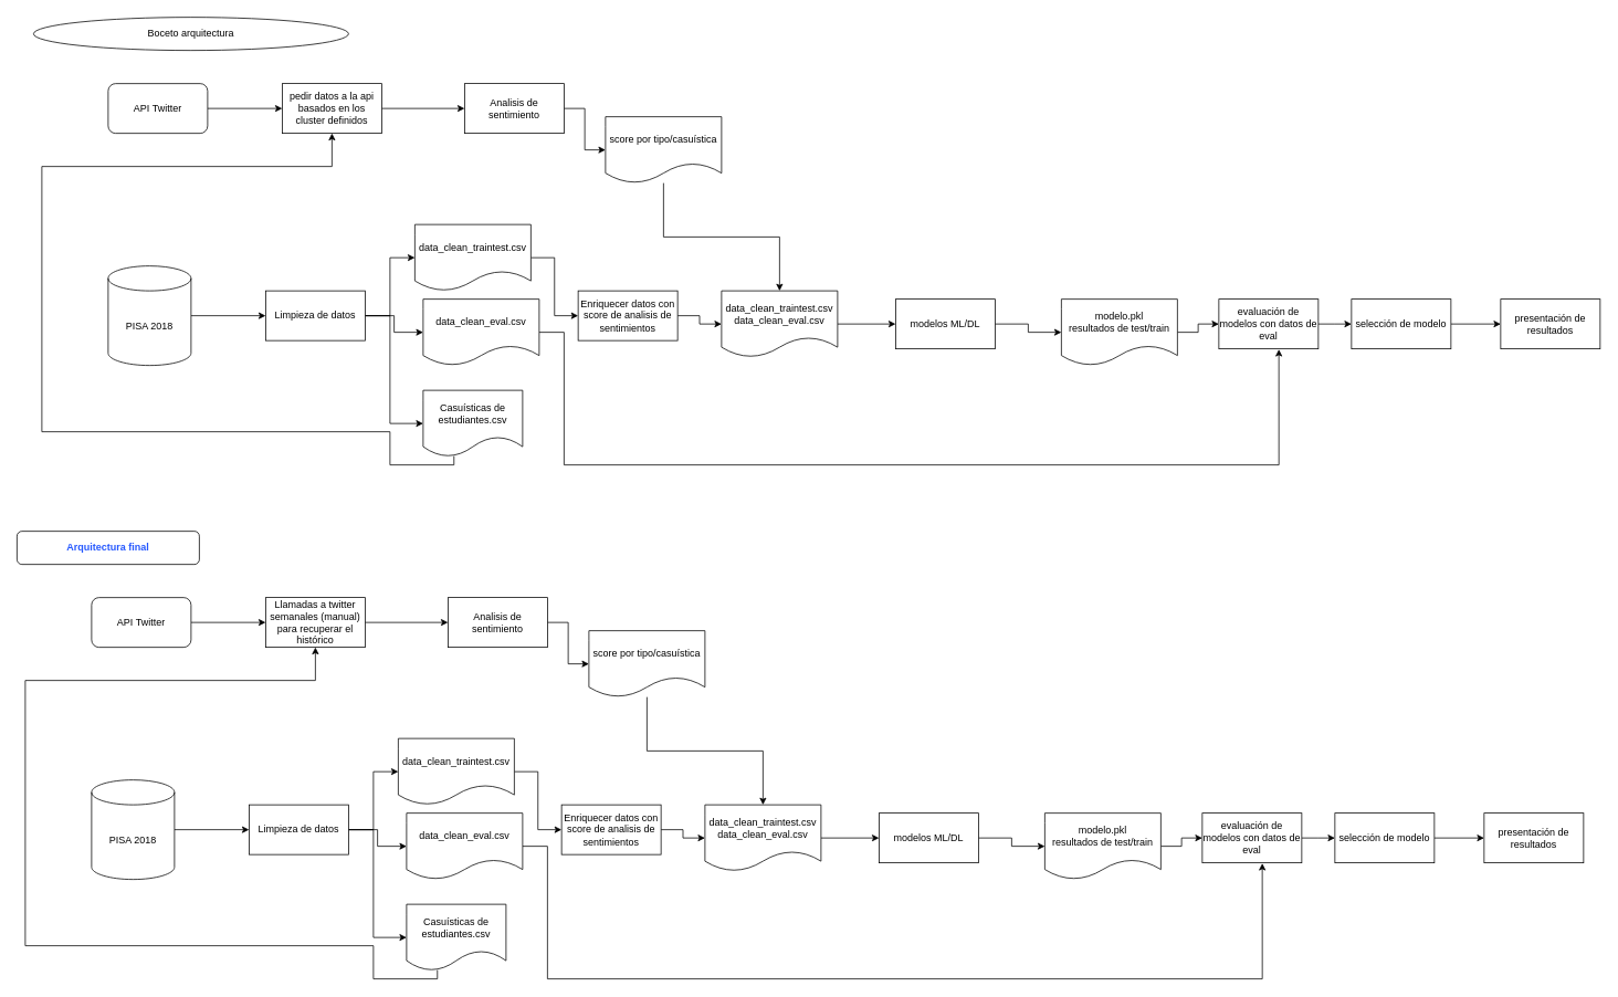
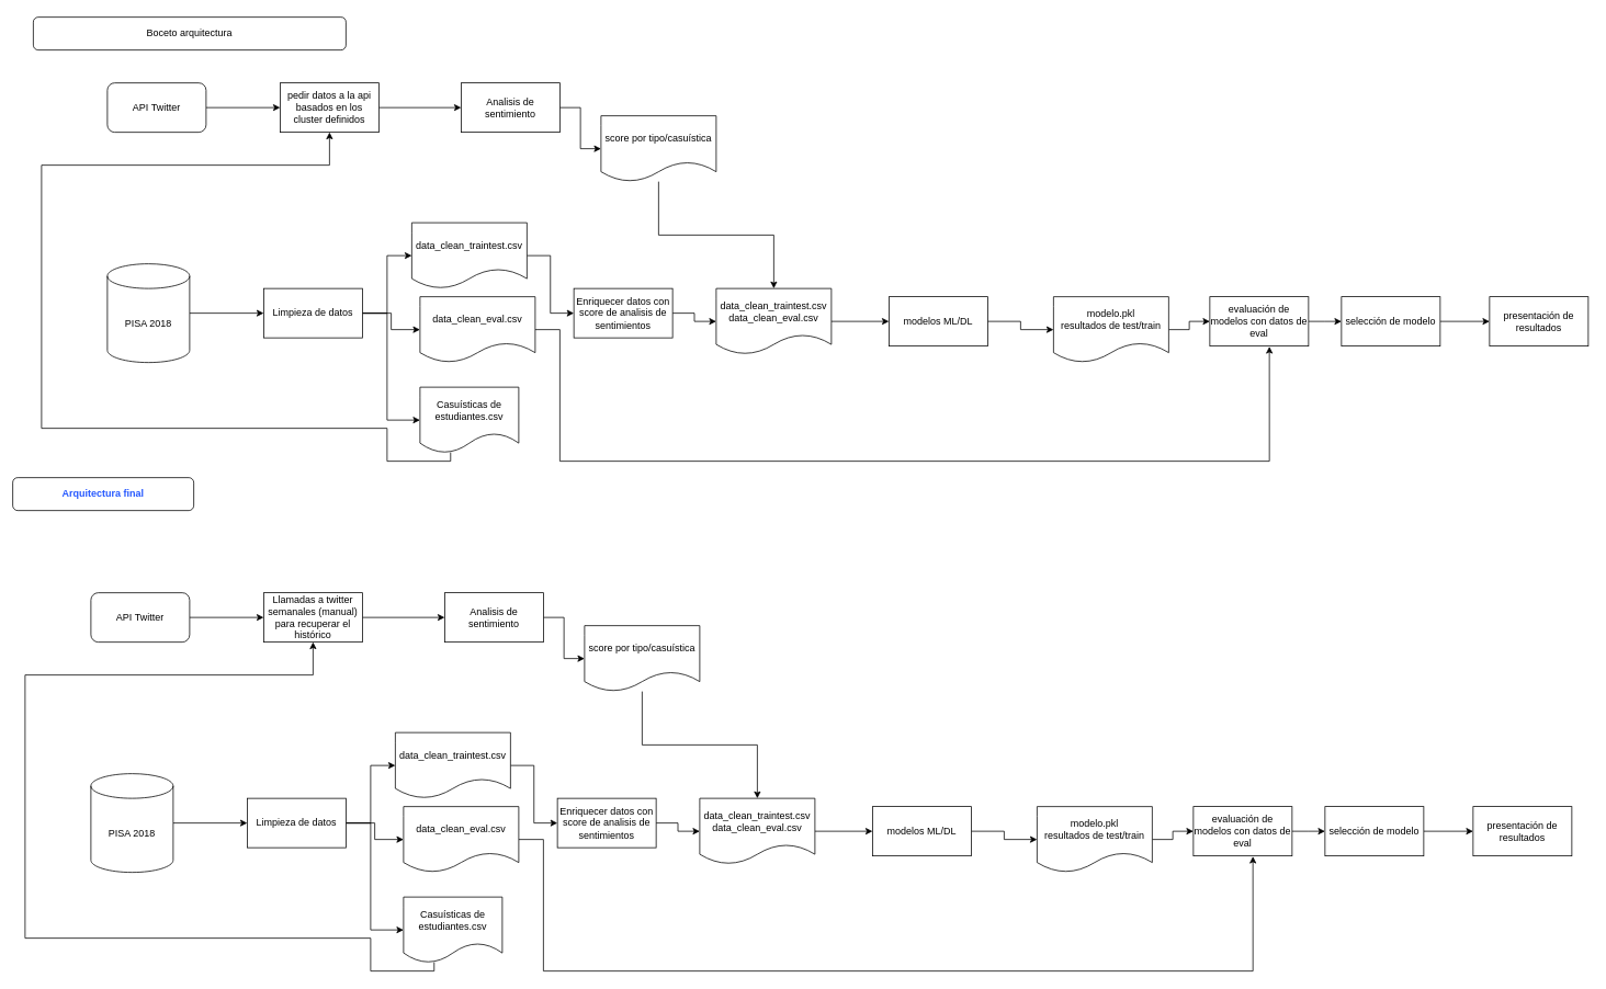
  <mxCell id="0" />
  <mxCell id="1" parent="0" />
  <mxCell id="2" style="edgeStyle=orthogonalEdgeStyle;rounded=0;orthogonalLoop=1;jettySize=auto;html=1;entryX=0;entryY=0.5;entryDx=0;entryDy=0;" edge="1" parent="1" source="3" target="7"><mxGeometry relative="1" as="geometry" /></mxCell>
  <mxCell id="3" value="PISA 2018" style="shape=cylinder3;whiteSpace=wrap;html=1;boundedLbl=1;backgroundOutline=1;size=15;" vertex="1" parent="1"><mxGeometry x="130" y="320" width="100" height="120" as="geometry" /></mxCell>
  <mxCell id="4" style="edgeStyle=orthogonalEdgeStyle;rounded=0;orthogonalLoop=1;jettySize=auto;html=1;entryX=0;entryY=0.5;entryDx=0;entryDy=0;" edge="1" parent="1" source="7" target="9"><mxGeometry relative="1" as="geometry" /></mxCell>
  <mxCell id="5" style="edgeStyle=orthogonalEdgeStyle;rounded=0;orthogonalLoop=1;jettySize=auto;html=1;entryX=0;entryY=0.5;entryDx=0;entryDy=0;" edge="1" parent="1" source="7" target="11"><mxGeometry relative="1" as="geometry"><Array as="points"><mxPoint x="470" y="380" /><mxPoint x="470" y="510" /></Array></mxGeometry></mxCell>
  <mxCell id="6" style="edgeStyle=orthogonalEdgeStyle;rounded=0;orthogonalLoop=1;jettySize=auto;html=1;entryX=0;entryY=0.5;entryDx=0;entryDy=0;" edge="1" parent="1" source="7" target="31"><mxGeometry relative="1" as="geometry" /></mxCell>
  <mxCell id="7" value="Limpieza de datos" style="rounded=0;whiteSpace=wrap;html=1;" vertex="1" parent="1"><mxGeometry x="320" y="350" width="120" height="60" as="geometry" /></mxCell>
  <mxCell id="8" style="edgeStyle=orthogonalEdgeStyle;rounded=0;orthogonalLoop=1;jettySize=auto;html=1;entryX=0;entryY=0.5;entryDx=0;entryDy=0;" edge="1" parent="1" source="9" target="21"><mxGeometry relative="1" as="geometry" /></mxCell>
  <mxCell id="9" value="data_clean_traintest.csv" style="shape=document;whiteSpace=wrap;html=1;boundedLbl=1;" vertex="1" parent="1"><mxGeometry x="500" y="270" width="140" height="80" as="geometry" /></mxCell>
  <mxCell id="10" style="edgeStyle=orthogonalEdgeStyle;rounded=0;orthogonalLoop=1;jettySize=auto;html=1;entryX=0.5;entryY=1;entryDx=0;entryDy=0;exitX=0.31;exitY=0.993;exitDx=0;exitDy=0;exitPerimeter=0;" edge="1" parent="1" source="11" target="15"><mxGeometry relative="1" as="geometry"><mxPoint x="540" y="560" as="sourcePoint" /><Array as="points"><mxPoint x="547" y="560" /><mxPoint x="470" y="560" /><mxPoint x="470" y="520" /><mxPoint x="50" y="520" /><mxPoint x="50" y="200" /><mxPoint x="400" y="200" /></Array></mxGeometry></mxCell>
  <mxCell id="11" value="Casuísticas de estudiantes.csv" style="shape=document;whiteSpace=wrap;html=1;boundedLbl=1;" vertex="1" parent="1"><mxGeometry x="510" y="470" width="120" height="80" as="geometry" /></mxCell>
  <mxCell id="12" style="edgeStyle=orthogonalEdgeStyle;rounded=0;orthogonalLoop=1;jettySize=auto;html=1;entryX=0;entryY=0.5;entryDx=0;entryDy=0;" edge="1" parent="1" source="13" target="15"><mxGeometry relative="1" as="geometry" /></mxCell>
  <mxCell id="13" value="API Twitter" style="rounded=1;whiteSpace=wrap;html=1;" vertex="1" parent="1"><mxGeometry x="130" y="100" width="120" height="60" as="geometry" /></mxCell>
  <mxCell id="14" style="edgeStyle=orthogonalEdgeStyle;rounded=0;orthogonalLoop=1;jettySize=auto;html=1;entryX=0;entryY=0.5;entryDx=0;entryDy=0;" edge="1" parent="1" source="15" target="17"><mxGeometry relative="1" as="geometry" /></mxCell>
  <mxCell id="15" value="pedir datos a la api basados en los cluster definidos" style="rounded=0;whiteSpace=wrap;html=1;" vertex="1" parent="1"><mxGeometry x="340" y="100" width="120" height="60" as="geometry" /></mxCell>
  <mxCell id="16" style="edgeStyle=orthogonalEdgeStyle;rounded=0;orthogonalLoop=1;jettySize=auto;html=1;entryX=0;entryY=0.5;entryDx=0;entryDy=0;" edge="1" parent="1" source="17" target="25"><mxGeometry relative="1" as="geometry" /></mxCell>
  <mxCell id="17" value="Analisis de sentimiento" style="rounded=0;whiteSpace=wrap;html=1;" vertex="1" parent="1"><mxGeometry x="560" y="100" width="120" height="60" as="geometry" /></mxCell>
  <mxCell id="18" style="edgeStyle=orthogonalEdgeStyle;rounded=0;orthogonalLoop=1;jettySize=auto;html=1;" edge="1" parent="1" source="19" target="27"><mxGeometry relative="1" as="geometry" /></mxCell>
  <mxCell id="19" value="modelos ML/DL" style="rounded=0;whiteSpace=wrap;html=1;" vertex="1" parent="1"><mxGeometry x="1080" y="360" width="120" height="60" as="geometry" /></mxCell>
  <mxCell id="20" style="edgeStyle=orthogonalEdgeStyle;rounded=0;orthogonalLoop=1;jettySize=auto;html=1;" edge="1" parent="1" source="21" target="23"><mxGeometry relative="1" as="geometry" /></mxCell>
  <mxCell id="21" value="Enriquecer datos con score de analisis de sentimientos" style="rounded=0;whiteSpace=wrap;html=1;" vertex="1" parent="1"><mxGeometry x="697" y="350" width="120" height="60" as="geometry" /></mxCell>
  <mxCell id="22" style="edgeStyle=orthogonalEdgeStyle;rounded=0;orthogonalLoop=1;jettySize=auto;html=1;entryX=0;entryY=0.5;entryDx=0;entryDy=0;" edge="1" parent="1" source="23" target="19"><mxGeometry relative="1" as="geometry" /></mxCell>
  <mxCell id="23" value="data_clean_traintest.csv&lt;br&gt;data_clean_eval.csv" style="shape=document;whiteSpace=wrap;html=1;boundedLbl=1;" vertex="1" parent="1"><mxGeometry x="870" y="350" width="140" height="80" as="geometry" /></mxCell>
  <mxCell id="24" style="edgeStyle=orthogonalEdgeStyle;rounded=0;orthogonalLoop=1;jettySize=auto;html=1;entryX=0.5;entryY=0;entryDx=0;entryDy=0;" edge="1" parent="1" source="25" target="23"><mxGeometry relative="1" as="geometry"><mxPoint x="850" y="390" as="targetPoint" /></mxGeometry></mxCell>
  <mxCell id="25" value="score por tipo/casuística" style="shape=document;whiteSpace=wrap;html=1;boundedLbl=1;" vertex="1" parent="1"><mxGeometry x="730" y="140" width="140" height="80" as="geometry" /></mxCell>
  <mxCell id="26" style="edgeStyle=orthogonalEdgeStyle;rounded=0;orthogonalLoop=1;jettySize=auto;html=1;entryX=0;entryY=0.5;entryDx=0;entryDy=0;" edge="1" parent="1" source="27" target="29"><mxGeometry relative="1" as="geometry" /></mxCell>
  <mxCell id="27" value="modelo.pkl&lt;br&gt;resultados de test/train" style="shape=document;whiteSpace=wrap;html=1;boundedLbl=1;" vertex="1" parent="1"><mxGeometry x="1280" y="360" width="140" height="80" as="geometry" /></mxCell>
  <mxCell id="28" style="edgeStyle=orthogonalEdgeStyle;rounded=0;orthogonalLoop=1;jettySize=auto;html=1;" edge="1" parent="1" source="29"><mxGeometry relative="1" as="geometry"><mxPoint x="1630" y="390" as="targetPoint" /></mxGeometry></mxCell>
  <mxCell id="29" value="evaluación de modelos con datos de eval" style="rounded=0;whiteSpace=wrap;html=1;" vertex="1" parent="1"><mxGeometry x="1470" y="360" width="120" height="60" as="geometry" /></mxCell>
  <mxCell id="30" style="edgeStyle=orthogonalEdgeStyle;rounded=0;orthogonalLoop=1;jettySize=auto;html=1;entryX=0.603;entryY=1.01;entryDx=0;entryDy=0;entryPerimeter=0;" edge="1" parent="1" source="31" target="29"><mxGeometry relative="1" as="geometry"><Array as="points"><mxPoint x="680" y="400" /><mxPoint x="680" y="560" /><mxPoint x="1542" y="560" /></Array></mxGeometry></mxCell>
  <mxCell id="31" value="data_clean_eval.csv" style="shape=document;whiteSpace=wrap;html=1;boundedLbl=1;" vertex="1" parent="1"><mxGeometry x="510" y="360" width="140" height="80" as="geometry" /></mxCell>
  <mxCell id="32" style="edgeStyle=orthogonalEdgeStyle;rounded=0;orthogonalLoop=1;jettySize=auto;html=1;entryX=0;entryY=0.5;entryDx=0;entryDy=0;" edge="1" parent="1" source="33" target="34"><mxGeometry relative="1" as="geometry" /></mxCell>
  <mxCell id="33" value="selección de modelo" style="rounded=0;whiteSpace=wrap;html=1;" vertex="1" parent="1"><mxGeometry x="1630" y="360" width="120" height="60" as="geometry" /></mxCell>
  <mxCell id="34" value="presentación de resultados" style="rounded=0;whiteSpace=wrap;html=1;" vertex="1" parent="1"><mxGeometry x="1810" y="360" width="120" height="60" as="geometry" /></mxCell>
- <mxCell id="35" value="Boceto arquitectura" style="ellipse;whiteSpace=wrap;html=1;" vertex="1" parent="1"><mxGeometry x="40" y="20" width="380" height="40" as="geometry" /></mxCell>
+ <mxCell id="35" value="Boceto arquitectura" style="rounded=1;whiteSpace=wrap;html=1;" vertex="1" parent="1"><mxGeometry x="40" y="20" width="380" height="40" as="geometry" /></mxCell>
  <mxCell id="36" style="edgeStyle=orthogonalEdgeStyle;rounded=0;orthogonalLoop=1;jettySize=auto;html=1;entryX=0;entryY=0.5;entryDx=0;entryDy=0;" edge="1" parent="1" source="37" target="41"><mxGeometry relative="1" as="geometry" /></mxCell>
  <mxCell id="37" value="PISA 2018" style="shape=cylinder3;whiteSpace=wrap;html=1;boundedLbl=1;backgroundOutline=1;size=15;" vertex="1" parent="1"><mxGeometry x="110" y="940" width="100" height="120" as="geometry" /></mxCell>
  <mxCell id="38" style="edgeStyle=orthogonalEdgeStyle;rounded=0;orthogonalLoop=1;jettySize=auto;html=1;entryX=0;entryY=0.5;entryDx=0;entryDy=0;" edge="1" parent="1" source="41" target="43"><mxGeometry relative="1" as="geometry" /></mxCell>
  <mxCell id="39" style="edgeStyle=orthogonalEdgeStyle;rounded=0;orthogonalLoop=1;jettySize=auto;html=1;entryX=0;entryY=0.5;entryDx=0;entryDy=0;" edge="1" parent="1" source="41" target="45"><mxGeometry relative="1" as="geometry"><Array as="points"><mxPoint x="450" y="1000" /><mxPoint x="450" y="1130" /></Array></mxGeometry></mxCell>
  <mxCell id="40" style="edgeStyle=orthogonalEdgeStyle;rounded=0;orthogonalLoop=1;jettySize=auto;html=1;entryX=0;entryY=0.5;entryDx=0;entryDy=0;" edge="1" parent="1" source="41" target="65"><mxGeometry relative="1" as="geometry" /></mxCell>
  <mxCell id="41" value="Limpieza de datos" style="rounded=0;whiteSpace=wrap;html=1;" vertex="1" parent="1"><mxGeometry x="300" y="970" width="120" height="60" as="geometry" /></mxCell>
  <mxCell id="42" style="edgeStyle=orthogonalEdgeStyle;rounded=0;orthogonalLoop=1;jettySize=auto;html=1;entryX=0;entryY=0.5;entryDx=0;entryDy=0;" edge="1" parent="1" source="43" target="55"><mxGeometry relative="1" as="geometry" /></mxCell>
  <mxCell id="43" value="data_clean_traintest.csv" style="shape=document;whiteSpace=wrap;html=1;boundedLbl=1;" vertex="1" parent="1"><mxGeometry x="480" y="890" width="140" height="80" as="geometry" /></mxCell>
  <mxCell id="44" style="edgeStyle=orthogonalEdgeStyle;rounded=0;orthogonalLoop=1;jettySize=auto;html=1;entryX=0.5;entryY=1;entryDx=0;entryDy=0;exitX=0.31;exitY=0.993;exitDx=0;exitDy=0;exitPerimeter=0;" edge="1" parent="1" source="45" target="49"><mxGeometry relative="1" as="geometry"><mxPoint x="520" y="1180" as="sourcePoint" /><Array as="points"><mxPoint x="527" y="1180" /><mxPoint x="450" y="1180" /><mxPoint x="450" y="1140" /><mxPoint x="30" y="1140" /><mxPoint x="30" y="820" /><mxPoint x="380" y="820" /></Array></mxGeometry></mxCell>
  <mxCell id="45" value="Casuísticas de estudiantes.csv" style="shape=document;whiteSpace=wrap;html=1;boundedLbl=1;" vertex="1" parent="1"><mxGeometry x="490" y="1090" width="120" height="80" as="geometry" /></mxCell>
  <mxCell id="46" style="edgeStyle=orthogonalEdgeStyle;rounded=0;orthogonalLoop=1;jettySize=auto;html=1;entryX=0;entryY=0.5;entryDx=0;entryDy=0;" edge="1" parent="1" source="47" target="49"><mxGeometry relative="1" as="geometry" /></mxCell>
  <mxCell id="47" value="API Twitter" style="rounded=1;whiteSpace=wrap;html=1;" vertex="1" parent="1"><mxGeometry x="110" y="720" width="120" height="60" as="geometry" /></mxCell>
  <mxCell id="48" style="edgeStyle=orthogonalEdgeStyle;rounded=0;orthogonalLoop=1;jettySize=auto;html=1;entryX=0;entryY=0.5;entryDx=0;entryDy=0;" edge="1" parent="1" source="49" target="51"><mxGeometry relative="1" as="geometry" /></mxCell>
  <mxCell id="49" value="Llamadas a twitter semanales (manual) para recuperar el histórico" style="rounded=0;whiteSpace=wrap;html=1;" vertex="1" parent="1"><mxGeometry x="320" y="720" width="120" height="60" as="geometry" /></mxCell>
  <mxCell id="50" style="edgeStyle=orthogonalEdgeStyle;rounded=0;orthogonalLoop=1;jettySize=auto;html=1;entryX=0;entryY=0.5;entryDx=0;entryDy=0;" edge="1" parent="1" source="51" target="59"><mxGeometry relative="1" as="geometry" /></mxCell>
  <mxCell id="51" value="Analisis de sentimiento" style="rounded=0;whiteSpace=wrap;html=1;" vertex="1" parent="1"><mxGeometry x="540" y="720" width="120" height="60" as="geometry" /></mxCell>
  <mxCell id="52" style="edgeStyle=orthogonalEdgeStyle;rounded=0;orthogonalLoop=1;jettySize=auto;html=1;" edge="1" parent="1" source="53" target="61"><mxGeometry relative="1" as="geometry" /></mxCell>
  <mxCell id="53" value="modelos ML/DL" style="rounded=0;whiteSpace=wrap;html=1;" vertex="1" parent="1"><mxGeometry x="1060" y="980" width="120" height="60" as="geometry" /></mxCell>
  <mxCell id="54" style="edgeStyle=orthogonalEdgeStyle;rounded=0;orthogonalLoop=1;jettySize=auto;html=1;" edge="1" parent="1" source="55" target="57"><mxGeometry relative="1" as="geometry" /></mxCell>
  <mxCell id="55" value="Enriquecer datos con score de analisis de sentimientos" style="rounded=0;whiteSpace=wrap;html=1;" vertex="1" parent="1"><mxGeometry x="677" y="970" width="120" height="60" as="geometry" /></mxCell>
  <mxCell id="56" style="edgeStyle=orthogonalEdgeStyle;rounded=0;orthogonalLoop=1;jettySize=auto;html=1;entryX=0;entryY=0.5;entryDx=0;entryDy=0;" edge="1" parent="1" source="57" target="53"><mxGeometry relative="1" as="geometry" /></mxCell>
  <mxCell id="57" value="data_clean_traintest.csv&lt;br&gt;data_clean_eval.csv" style="shape=document;whiteSpace=wrap;html=1;boundedLbl=1;" vertex="1" parent="1"><mxGeometry x="850" y="970" width="140" height="80" as="geometry" /></mxCell>
  <mxCell id="58" style="edgeStyle=orthogonalEdgeStyle;rounded=0;orthogonalLoop=1;jettySize=auto;html=1;entryX=0.5;entryY=0;entryDx=0;entryDy=0;" edge="1" parent="1" source="59" target="57"><mxGeometry relative="1" as="geometry"><mxPoint x="830" y="1010" as="targetPoint" /></mxGeometry></mxCell>
  <mxCell id="59" value="score por tipo/casuística" style="shape=document;whiteSpace=wrap;html=1;boundedLbl=1;" vertex="1" parent="1"><mxGeometry x="710" y="760" width="140" height="80" as="geometry" /></mxCell>
  <mxCell id="60" style="edgeStyle=orthogonalEdgeStyle;rounded=0;orthogonalLoop=1;jettySize=auto;html=1;entryX=0;entryY=0.5;entryDx=0;entryDy=0;" edge="1" parent="1" source="61" target="63"><mxGeometry relative="1" as="geometry" /></mxCell>
  <mxCell id="61" value="modelo.pkl&lt;br&gt;resultados de test/train" style="shape=document;whiteSpace=wrap;html=1;boundedLbl=1;" vertex="1" parent="1"><mxGeometry x="1260" y="980" width="140" height="80" as="geometry" /></mxCell>
  <mxCell id="62" style="edgeStyle=orthogonalEdgeStyle;rounded=0;orthogonalLoop=1;jettySize=auto;html=1;" edge="1" parent="1" source="63"><mxGeometry relative="1" as="geometry"><mxPoint x="1610" y="1010" as="targetPoint" /></mxGeometry></mxCell>
  <mxCell id="63" value="evaluación de modelos con datos de eval" style="rounded=0;whiteSpace=wrap;html=1;" vertex="1" parent="1"><mxGeometry x="1450" y="980" width="120" height="60" as="geometry" /></mxCell>
  <mxCell id="64" style="edgeStyle=orthogonalEdgeStyle;rounded=0;orthogonalLoop=1;jettySize=auto;html=1;entryX=0.603;entryY=1.01;entryDx=0;entryDy=0;entryPerimeter=0;" edge="1" parent="1" source="65" target="63"><mxGeometry relative="1" as="geometry"><Array as="points"><mxPoint x="660" y="1020" /><mxPoint x="660" y="1180" /><mxPoint x="1522" y="1180" /></Array></mxGeometry></mxCell>
  <mxCell id="65" value="data_clean_eval.csv" style="shape=document;whiteSpace=wrap;html=1;boundedLbl=1;" vertex="1" parent="1"><mxGeometry x="490" y="980" width="140" height="80" as="geometry" /></mxCell>
  <mxCell id="66" style="edgeStyle=orthogonalEdgeStyle;rounded=0;orthogonalLoop=1;jettySize=auto;html=1;entryX=0;entryY=0.5;entryDx=0;entryDy=0;" edge="1" parent="1" source="67" target="68"><mxGeometry relative="1" as="geometry" /></mxCell>
  <mxCell id="67" value="selección de modelo" style="rounded=0;whiteSpace=wrap;html=1;" vertex="1" parent="1"><mxGeometry x="1610" y="980" width="120" height="60" as="geometry" /></mxCell>
  <mxCell id="68" value="presentación de resultados" style="rounded=0;whiteSpace=wrap;html=1;" vertex="1" parent="1"><mxGeometry x="1790" y="980" width="120" height="60" as="geometry" /></mxCell>
- <mxCell id="69" value="&lt;b&gt;&lt;font color=&quot;#2457ff&quot;&gt;Arquitectura final&lt;/font&gt;&lt;/b&gt;" style="rounded=1;whiteSpace=wrap;html=1;" vertex="1" parent="1"><mxGeometry x="20" y="640" width="220" height="40" as="geometry" /></mxCell>
+ <mxCell id="69" value="&lt;b&gt;&lt;font color=&quot;#2457ff&quot;&gt;Arquitectura final&lt;/font&gt;&lt;/b&gt;" style="rounded=1;whiteSpace=wrap;html=1;" vertex="1" parent="1"><mxGeometry x="15" y="580" width="220" height="40" as="geometry" /></mxCell>
